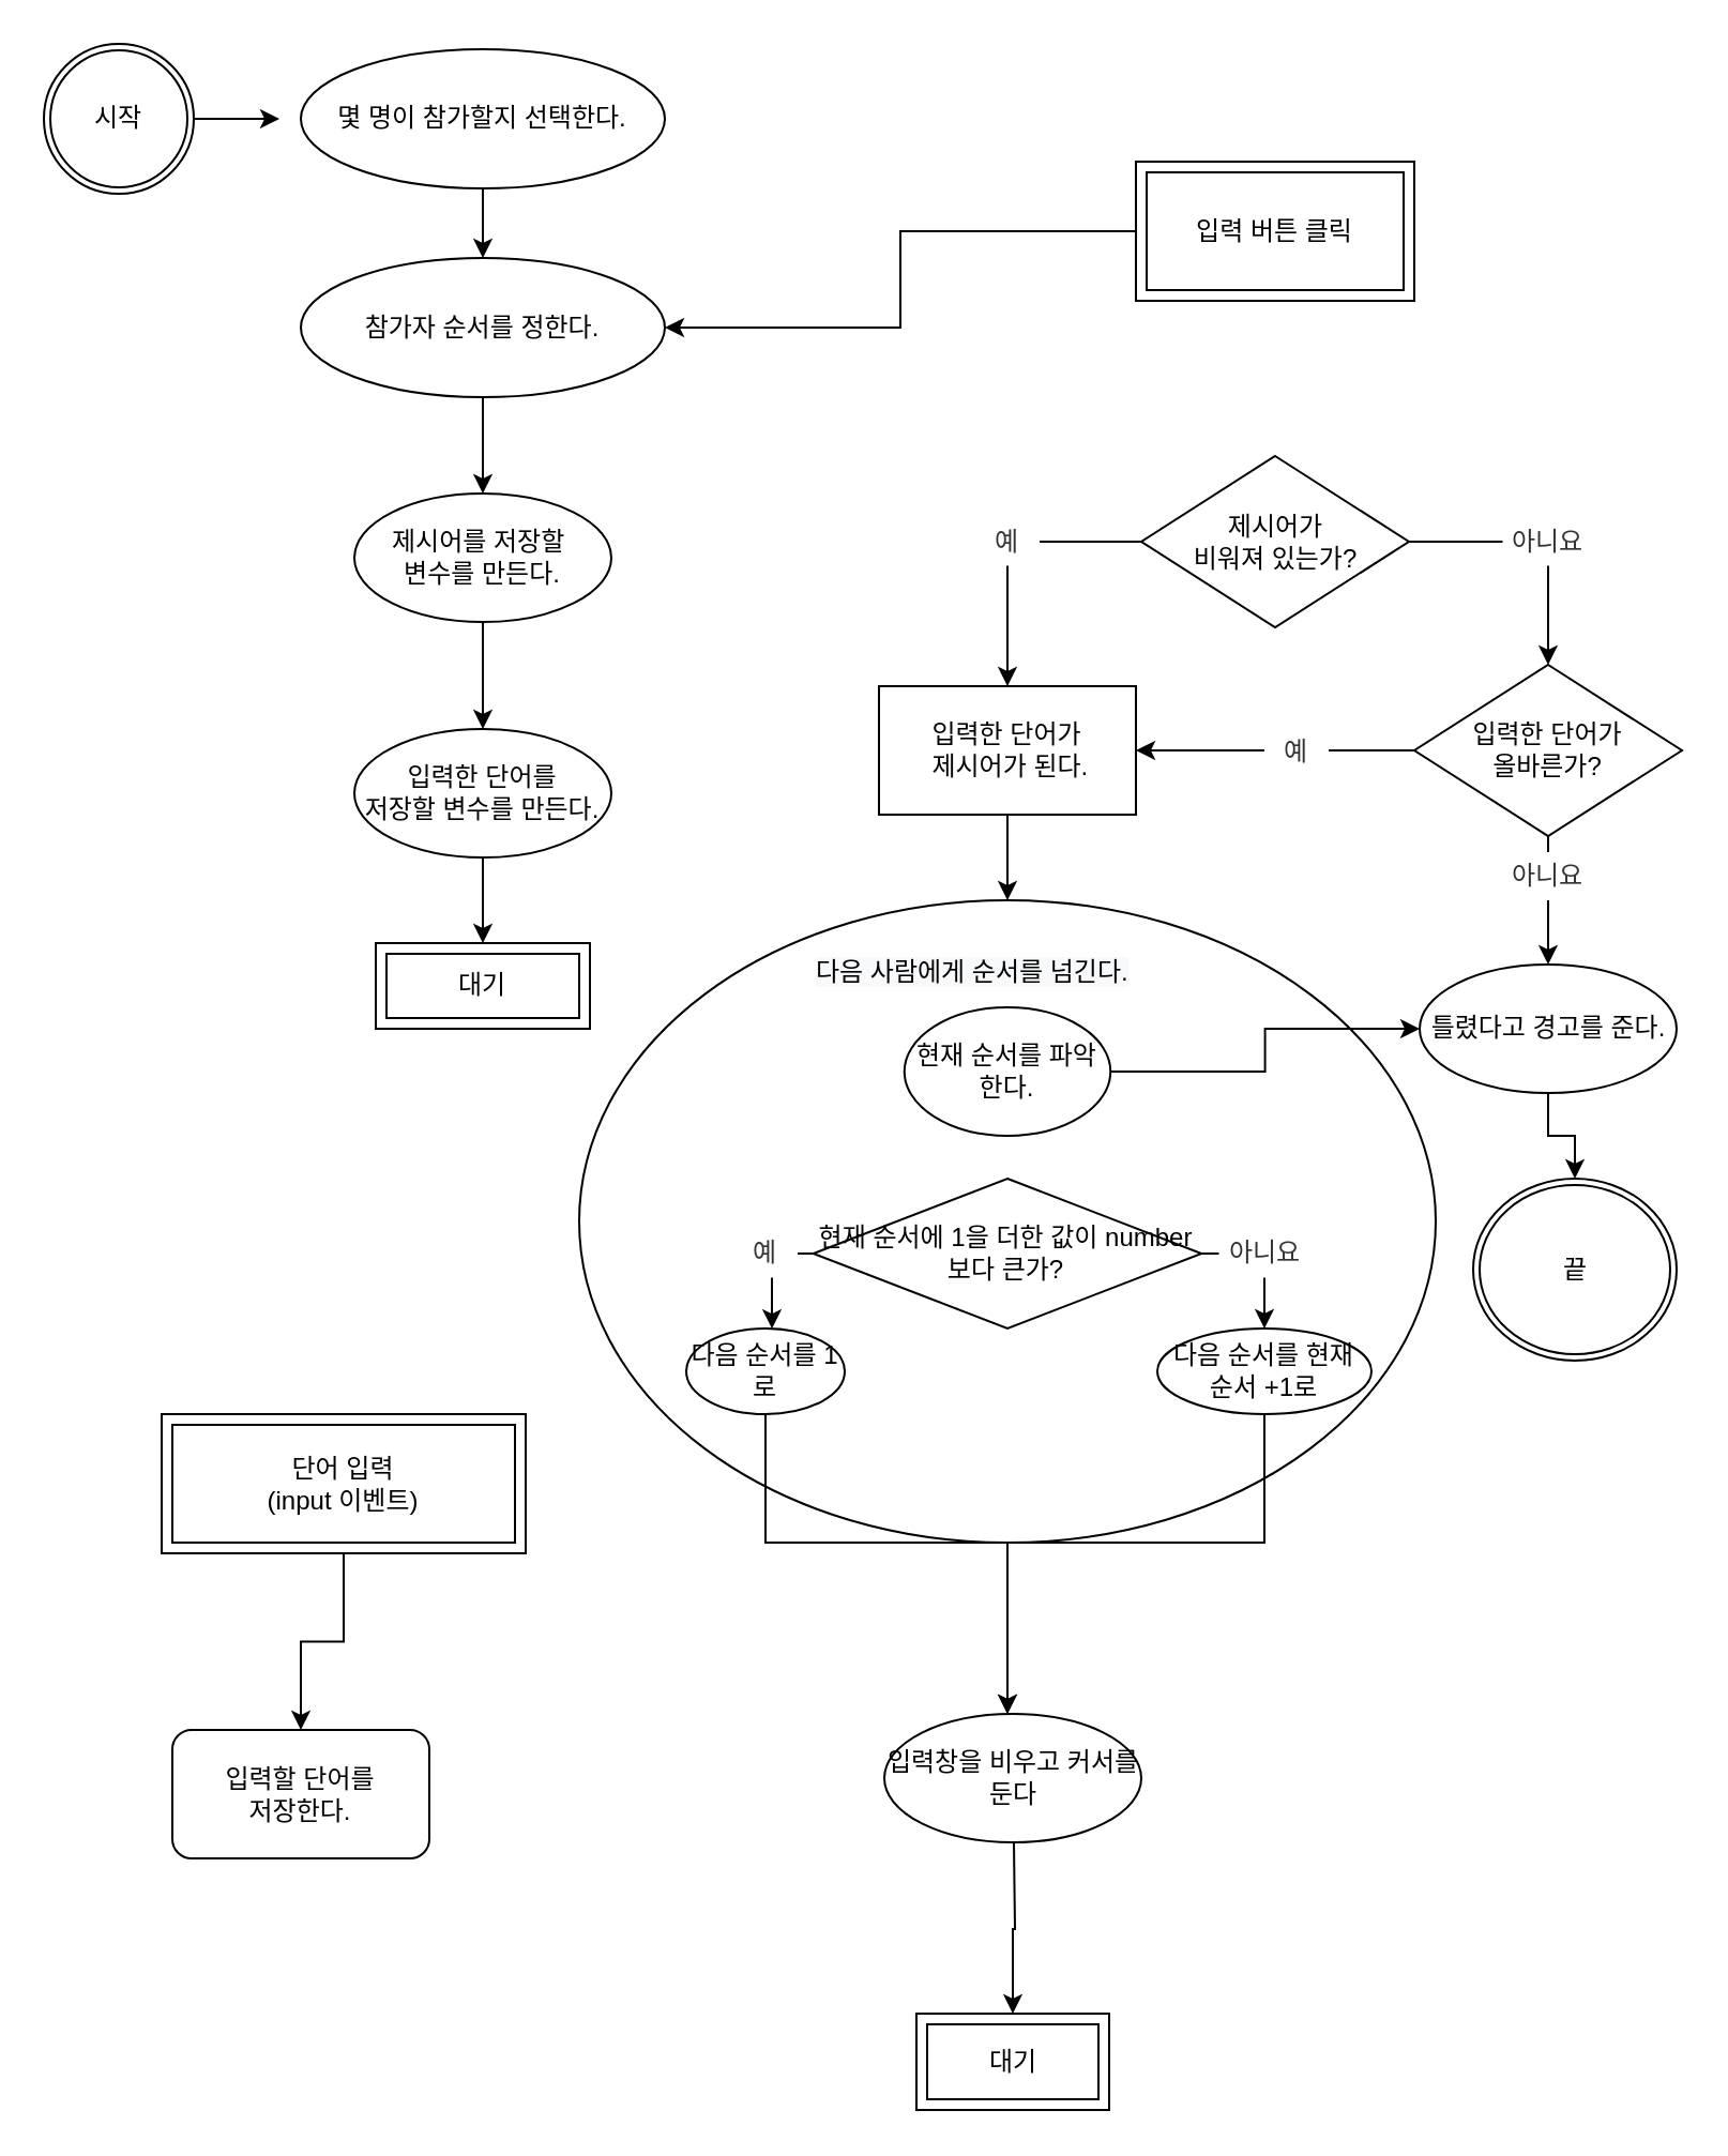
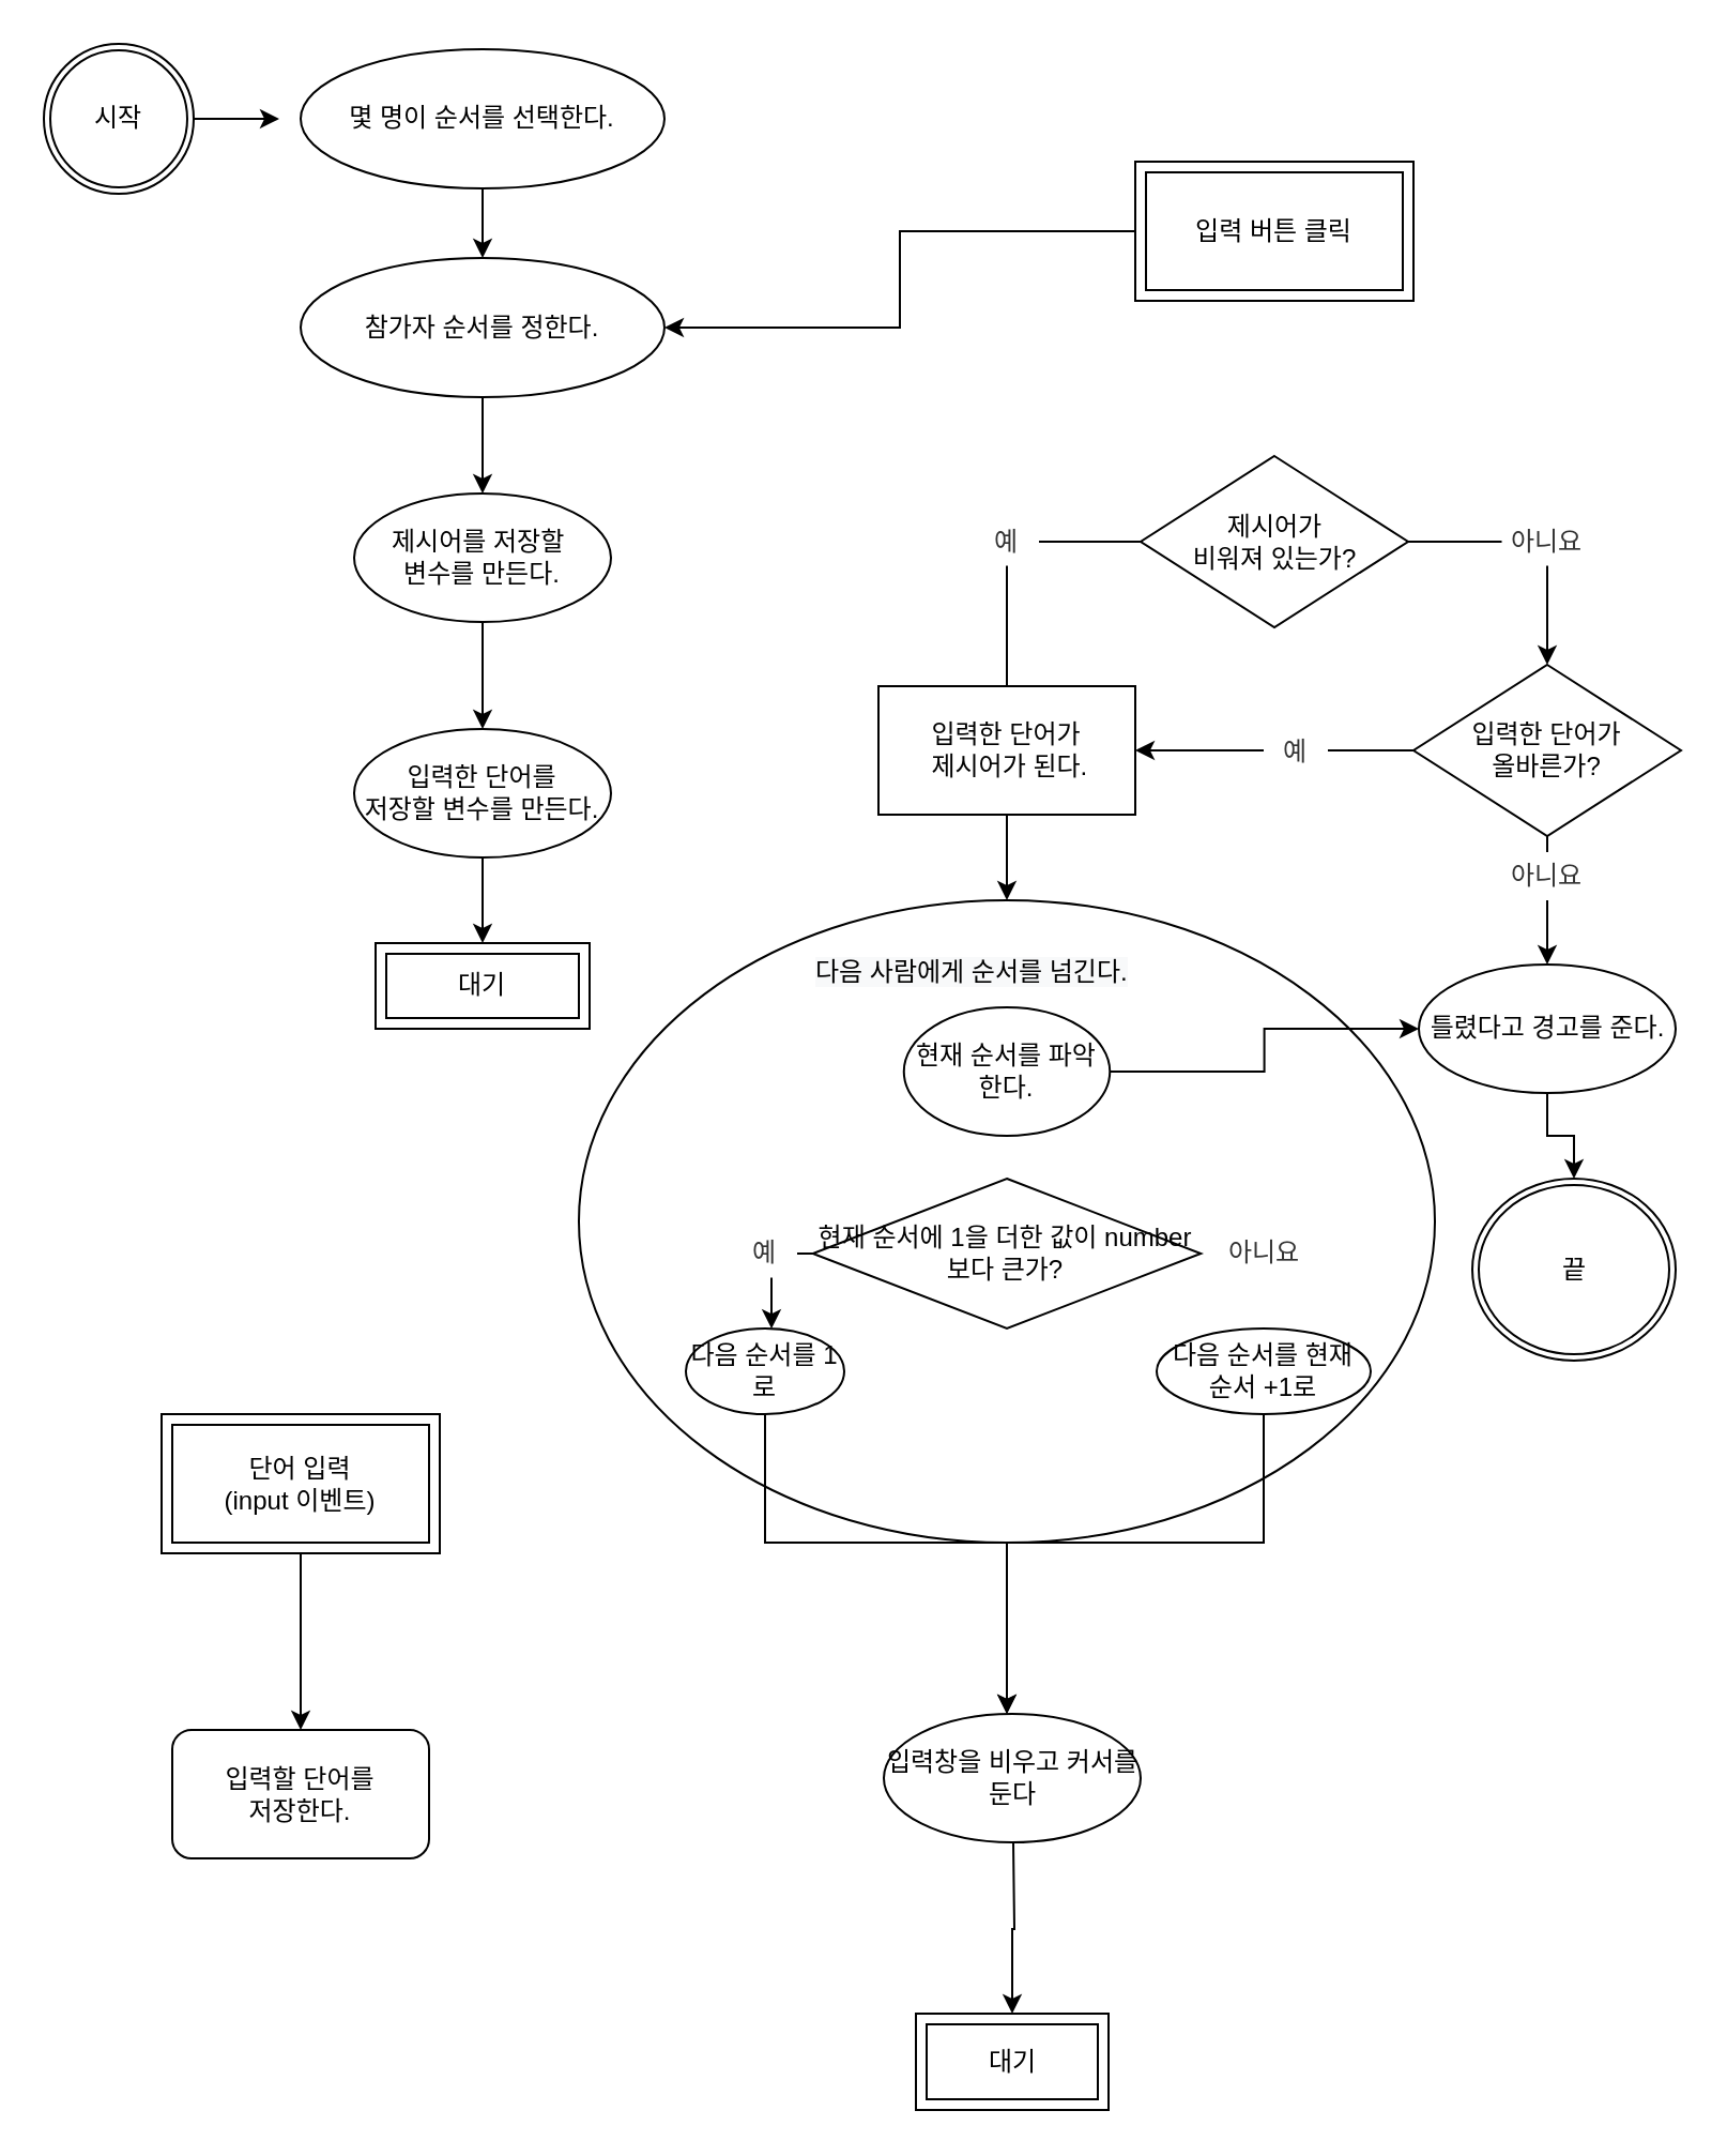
  <mxCell id="0" />
  <mxCell id="1" parent="0" />
  <mxCell id="2" style="edgeStyle=orthogonalEdgeStyle;rounded=0;orthogonalLoop=1;jettySize=auto;html=1;exitX=1;exitY=0.5;exitDx=0;exitDy=0;" parent="1" source="3" edge="1"><mxGeometry relative="1" as="geometry"><mxPoint x="130" y="55" as="targetPoint" /></mxGeometry></mxCell>
  <mxCell id="3" value="시작" style="ellipse;shape=doubleEllipse;margin=3;whiteSpace=wrap;html=1;align=center;" parent="1" vertex="1"><mxGeometry x="20" y="20" width="70" height="70" as="geometry" /></mxCell>
  <mxCell id="4" value="" style="edgeStyle=orthogonalEdgeStyle;rounded=0;orthogonalLoop=1;jettySize=auto;html=1;" parent="1" source="5" target="7" edge="1"><mxGeometry relative="1" as="geometry" /></mxCell>
- <mxCell id="5" value="몇 명이 참가할지 선택한다." style="ellipse;whiteSpace=wrap;html=1;" parent="1" vertex="1"><mxGeometry x="140" y="22.5" width="170" height="65" as="geometry" /></mxCell>
+ <mxCell id="5" value="몇 명이 순서를 선택한다." style="ellipse;whiteSpace=wrap;html=1;" parent="1" vertex="1"><mxGeometry x="140" y="22.5" width="170" height="65" as="geometry" /></mxCell>
  <mxCell id="6" value="" style="edgeStyle=orthogonalEdgeStyle;rounded=0;orthogonalLoop=1;jettySize=auto;html=1;" parent="1" source="7" target="28" edge="1"><mxGeometry relative="1" as="geometry" /></mxCell>
  <mxCell id="7" value="참가자 순서를 정한다." style="ellipse;whiteSpace=wrap;html=1;" parent="1" vertex="1"><mxGeometry x="140" y="120" width="170" height="65" as="geometry" /></mxCell>
  <mxCell id="8" value="대기" style="shape=ext;margin=3;double=1;whiteSpace=wrap;html=1;align=center;" parent="1" vertex="1"><mxGeometry x="175" y="440" width="100" height="40" as="geometry" /></mxCell>
  <mxCell id="9" value="" style="edgeStyle=orthogonalEdgeStyle;rounded=0;orthogonalLoop=1;jettySize=auto;html=1;" parent="1" source="10" target="7" edge="1"><mxGeometry relative="1" as="geometry" /></mxCell>
  <mxCell id="10" value="입력 버튼 클릭" style="shape=ext;margin=3;double=1;whiteSpace=wrap;html=1;align=center;" parent="1" vertex="1"><mxGeometry x="530" y="75" width="130" height="65" as="geometry" /></mxCell>
- <mxCell id="11" value="" style="edgeStyle=orthogonalEdgeStyle;rounded=0;orthogonalLoop=1;jettySize=auto;html=1;" parent="1" source="13" target="15" edge="1"><mxGeometry relative="1" as="geometry" /></mxCell>
+ <mxCell id="11" value="" style="edgeStyle=orthogonalEdgeStyle;rounded=0;orthogonalLoop=1;jettySize=auto;html=1;endArrow=none;" parent="1" source="13" target="15" edge="1"><mxGeometry relative="1" as="geometry" /></mxCell>
  <mxCell id="12" value="" style="edgeStyle=orthogonalEdgeStyle;rounded=0;orthogonalLoop=1;jettySize=auto;html=1;" parent="1" source="13" target="20" edge="1"><mxGeometry relative="1" as="geometry" /></mxCell>
  <mxCell id="13" value="제시어가 &lt;br&gt;비워져 있는가?" style="rhombus;whiteSpace=wrap;html=1;" parent="1" vertex="1"><mxGeometry x="532.5" y="212.5" width="125" height="80" as="geometry" /></mxCell>
  <mxCell id="14" value="" style="edgeStyle=orthogonalEdgeStyle;rounded=0;orthogonalLoop=1;jettySize=auto;html=1;" parent="1" source="15" target="35" edge="1"><mxGeometry relative="1" as="geometry" /></mxCell>
  <mxCell id="15" value="입력한 단어가&lt;br&gt;&amp;nbsp;제시어가 된다." style="whiteSpace=wrap;html=1;rounded=0;" parent="1" vertex="1"><mxGeometry x="410" y="320" width="120" height="60" as="geometry" /></mxCell>
  <mxCell id="16" value="대기" style="shape=ext;margin=3;double=1;whiteSpace=wrap;html=1;align=center;" parent="1" vertex="1"><mxGeometry x="427.5" y="940" width="90" height="45" as="geometry" /></mxCell>
  <mxCell id="17" value="예" style="text;html=1;strokeColor=none;fillColor=default;align=center;verticalAlign=middle;whiteSpace=wrap;rounded=0;fontColor=#333333;" parent="1" vertex="1"><mxGeometry x="455" y="241.25" width="30" height="22.5" as="geometry" /></mxCell>
  <mxCell id="18" style="edgeStyle=orthogonalEdgeStyle;rounded=0;orthogonalLoop=1;jettySize=auto;html=1;exitX=0;exitY=0.5;exitDx=0;exitDy=0;entryX=1;entryY=0.5;entryDx=0;entryDy=0;" parent="1" source="20" target="15" edge="1"><mxGeometry relative="1" as="geometry" /></mxCell>
  <mxCell id="19" value="" style="edgeStyle=orthogonalEdgeStyle;rounded=0;orthogonalLoop=1;jettySize=auto;html=1;" parent="1" source="20" target="23" edge="1"><mxGeometry relative="1" as="geometry" /></mxCell>
  <mxCell id="20" value="입력한 단어가 &lt;br&gt;올바른가?" style="rhombus;whiteSpace=wrap;html=1;" parent="1" vertex="1"><mxGeometry x="660" y="310" width="125" height="80" as="geometry" /></mxCell>
  <mxCell id="21" value="예" style="text;html=1;strokeColor=none;fillColor=default;align=center;verticalAlign=middle;whiteSpace=wrap;rounded=0;fontColor=#333333;" parent="1" vertex="1"><mxGeometry x="590" y="340" width="30" height="22.5" as="geometry" /></mxCell>
  <mxCell id="22" style="edgeStyle=orthogonalEdgeStyle;rounded=0;orthogonalLoop=1;jettySize=auto;html=1;exitX=0.5;exitY=1;exitDx=0;exitDy=0;entryX=0.5;entryY=0;entryDx=0;entryDy=0;" parent="1" source="23" target="26" edge="1"><mxGeometry relative="1" as="geometry" /></mxCell>
  <mxCell id="23" value="틀렸다고 경고를 준다." style="ellipse;whiteSpace=wrap;html=1;" parent="1" vertex="1"><mxGeometry x="662.5" y="450" width="120" height="60" as="geometry" /></mxCell>
  <mxCell id="24" value="아니요" style="text;html=1;strokeColor=none;fillColor=default;align=center;verticalAlign=middle;whiteSpace=wrap;rounded=0;fontColor=#333333;" parent="1" vertex="1"><mxGeometry x="701.25" y="241.25" width="42.5" height="22.5" as="geometry" /></mxCell>
  <mxCell id="25" value="아니요" style="text;html=1;strokeColor=none;fillColor=default;align=center;verticalAlign=middle;whiteSpace=wrap;rounded=0;fontColor=#333333;" parent="1" vertex="1"><mxGeometry x="701.25" y="397.5" width="42.5" height="22.5" as="geometry" /></mxCell>
  <mxCell id="26" value="끝" style="ellipse;shape=doubleEllipse;margin=3;whiteSpace=wrap;html=1;align=center;" parent="1" vertex="1"><mxGeometry x="687.5" y="550" width="95" height="85" as="geometry" /></mxCell>
  <mxCell id="27" value="" style="edgeStyle=orthogonalEdgeStyle;rounded=0;orthogonalLoop=1;jettySize=auto;html=1;" parent="1" source="28" target="30" edge="1"><mxGeometry relative="1" as="geometry" /></mxCell>
  <mxCell id="28" value="제시어를 저장할&amp;nbsp;&lt;br&gt;변수를 만든다." style="ellipse;whiteSpace=wrap;html=1;" parent="1" vertex="1"><mxGeometry x="165" y="230" width="120" height="60" as="geometry" /></mxCell>
  <mxCell id="29" style="edgeStyle=orthogonalEdgeStyle;rounded=0;orthogonalLoop=1;jettySize=auto;html=1;exitX=0.5;exitY=1;exitDx=0;exitDy=0;entryX=0.5;entryY=0;entryDx=0;entryDy=0;" parent="1" source="30" target="8" edge="1"><mxGeometry relative="1" as="geometry" /></mxCell>
  <mxCell id="30" value="입력한 단어를 &lt;br&gt;저장할 변수를 만든다." style="ellipse;whiteSpace=wrap;html=1;" parent="1" vertex="1"><mxGeometry x="165" y="340" width="120" height="60" as="geometry" /></mxCell>
  <mxCell id="31" value="" style="edgeStyle=orthogonalEdgeStyle;rounded=0;orthogonalLoop=1;jettySize=auto;html=1;" parent="1" source="32" target="33" edge="1"><mxGeometry relative="1" as="geometry" /></mxCell>
- <mxCell id="32" value="단어 입력&lt;br&gt;(input 이벤트)" style="shape=ext;margin=3;double=1;whiteSpace=wrap;html=1;align=center;" parent="1" vertex="1"><mxGeometry x="75" y="660" width="170" height="65" as="geometry" /></mxCell>
+ <mxCell id="32" value="단어 입력&lt;br&gt;(input 이벤트)" style="shape=ext;margin=3;double=1;whiteSpace=wrap;html=1;align=center;" parent="1" vertex="1"><mxGeometry x="75" y="660" width="130" height="65" as="geometry" /></mxCell>
  <mxCell id="33" value="입력할 단어를&lt;br&gt;저장한다." style="whiteSpace=wrap;html=1;rounded=1;" parent="1" vertex="1"><mxGeometry x="80" y="807.5" width="120" height="60" as="geometry" /></mxCell>
  <mxCell id="34" value="" style="group" parent="1" vertex="1" connectable="0"><mxGeometry x="270" y="420" width="400" height="300" as="geometry" /></mxCell>
  <mxCell id="35" value="" style="ellipse;whiteSpace=wrap;html=1;" parent="34" vertex="1"><mxGeometry width="400" height="300" as="geometry" /></mxCell>
  <mxCell id="36" value="&lt;span style=&quot;color: rgb(0, 0, 0); font-family: Helvetica; font-size: 12px; font-style: normal; font-variant-ligatures: normal; font-variant-caps: normal; font-weight: 400; letter-spacing: normal; orphans: 2; text-align: center; text-indent: 0px; text-transform: none; widows: 2; word-spacing: 0px; -webkit-text-stroke-width: 0px; background-color: rgb(248, 249, 250); text-decoration-thickness: initial; text-decoration-style: initial; text-decoration-color: initial; float: none; display: inline !important;&quot;&gt;다음 사람에게&amp;nbsp;&lt;/span&gt;&lt;span style=&quot;color: rgb(0, 0, 0); font-family: Helvetica; font-size: 12px; font-style: normal; font-variant-ligatures: normal; font-variant-caps: normal; font-weight: 400; letter-spacing: normal; orphans: 2; text-align: center; text-indent: 0px; text-transform: none; widows: 2; word-spacing: 0px; -webkit-text-stroke-width: 0px; background-color: rgb(248, 249, 250); text-decoration-thickness: initial; text-decoration-style: initial; text-decoration-color: initial; float: none; display: inline !important;&quot;&gt;순서를 넘긴다.&lt;/span&gt;" style="text;whiteSpace=wrap;html=1;" parent="34" vertex="1"><mxGeometry x="109.38" y="20" width="200" height="20" as="geometry" /></mxCell>
  <mxCell id="37" value="현재 순서를 파악한다." style="ellipse;whiteSpace=wrap;html=1;rounded=0;fillColor=default;" parent="34" vertex="1"><mxGeometry x="151.875" y="50" width="96.25" height="60" as="geometry" /></mxCell>
- <mxCell id="38" style="edgeStyle=orthogonalEdgeStyle;rounded=0;orthogonalLoop=1;jettySize=auto;html=1;exitX=1;exitY=0.5;exitDx=0;exitDy=0;entryX=0.5;entryY=0;entryDx=0;entryDy=0;" parent="34" source="39" target="43" edge="1"><mxGeometry relative="1" as="geometry" /></mxCell>
  <mxCell id="39" value="현재 순서에 1을 더한 값이 number보다 큰가?" style="rhombus;whiteSpace=wrap;html=1;rounded=0;" parent="34" vertex="1"><mxGeometry x="109.375" y="130" width="181.25" height="70" as="geometry" /></mxCell>
  <mxCell id="40" value="" style="edgeStyle=orthogonalEdgeStyle;rounded=0;orthogonalLoop=1;jettySize=auto;html=1;" parent="34" source="37" target="23" edge="1"><mxGeometry relative="1" as="geometry" /></mxCell>
  <mxCell id="41" value="다음 순서를 1로" style="ellipse;whiteSpace=wrap;html=1;rounded=0;" parent="34" vertex="1"><mxGeometry x="50" y="200" width="74" height="40" as="geometry" /></mxCell>
  <mxCell id="42" value="" style="edgeStyle=orthogonalEdgeStyle;rounded=0;orthogonalLoop=1;jettySize=auto;html=1;" parent="34" source="39" target="41" edge="1"><mxGeometry relative="1" as="geometry"><Array as="points"><mxPoint x="90" y="165" /></Array></mxGeometry></mxCell>
  <mxCell id="43" value="다음 순서를 현재 순서 +1로" style="ellipse;whiteSpace=wrap;html=1;rounded=0;" parent="34" vertex="1"><mxGeometry x="270" y="200" width="100" height="40" as="geometry" /></mxCell>
  <mxCell id="44" value="예" style="text;html=1;strokeColor=none;fillColor=default;align=center;verticalAlign=middle;whiteSpace=wrap;rounded=0;fontColor=#333333;" parent="34" vertex="1"><mxGeometry x="72" y="153.75" width="30" height="22.5" as="geometry" /></mxCell>
  <mxCell id="45" value="아니요" style="text;html=1;strokeColor=none;fillColor=default;align=center;verticalAlign=middle;whiteSpace=wrap;rounded=0;fontColor=#333333;" parent="34" vertex="1"><mxGeometry x="298.75" y="153.75" width="42.5" height="22.5" as="geometry" /></mxCell>
  <mxCell id="46" style="edgeStyle=orthogonalEdgeStyle;rounded=0;orthogonalLoop=1;jettySize=auto;html=1;exitX=0.5;exitY=1;exitDx=0;exitDy=0;" parent="1" source="41" edge="1"><mxGeometry relative="1" as="geometry"><Array as="points"><mxPoint x="357" y="720" /><mxPoint x="470" y="720" /><mxPoint x="470" y="800" /></Array><mxPoint x="470" y="800" as="targetPoint" /></mxGeometry></mxCell>
  <mxCell id="47" style="edgeStyle=orthogonalEdgeStyle;rounded=0;orthogonalLoop=1;jettySize=auto;html=1;exitX=0.5;exitY=1;exitDx=0;exitDy=0;" parent="1" source="43" edge="1"><mxGeometry relative="1" as="geometry"><mxPoint x="470" y="800" as="targetPoint" /><Array as="points"><mxPoint x="590" y="720" /><mxPoint x="470" y="720" /></Array></mxGeometry></mxCell>
  <mxCell id="48" value="입력창을 비우고 커서를 둔다" style="ellipse;whiteSpace=wrap;html=1;" vertex="1" parent="1"><mxGeometry x="412.5" y="800" width="120" height="60" as="geometry" /></mxCell>
  <mxCell id="49" value="" style="edgeStyle=orthogonalEdgeStyle;rounded=0;orthogonalLoop=1;jettySize=auto;html=1;entryX=0.5;entryY=0;entryDx=0;entryDy=0;" edge="1" parent="1" target="16"><mxGeometry relative="1" as="geometry"><mxPoint x="473" y="860" as="sourcePoint" /><mxPoint x="469.29" y="932.5" as="targetPoint" /></mxGeometry></mxCell>
